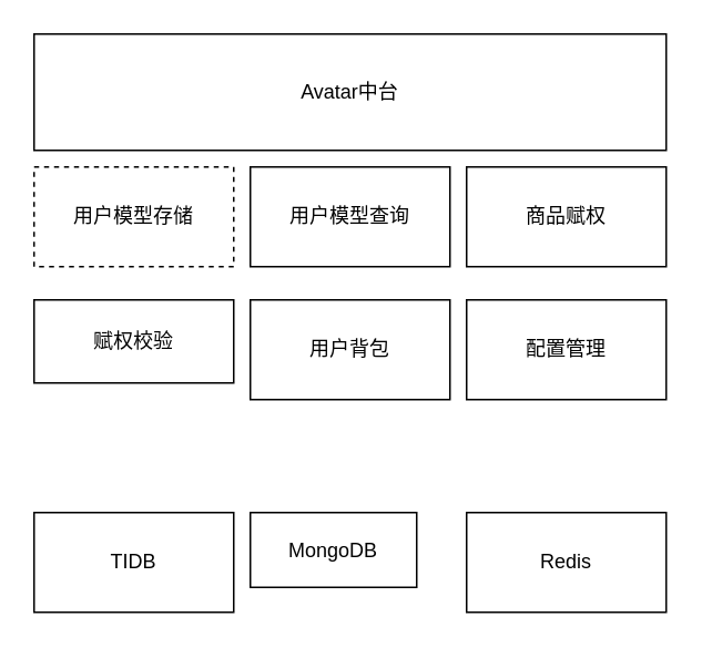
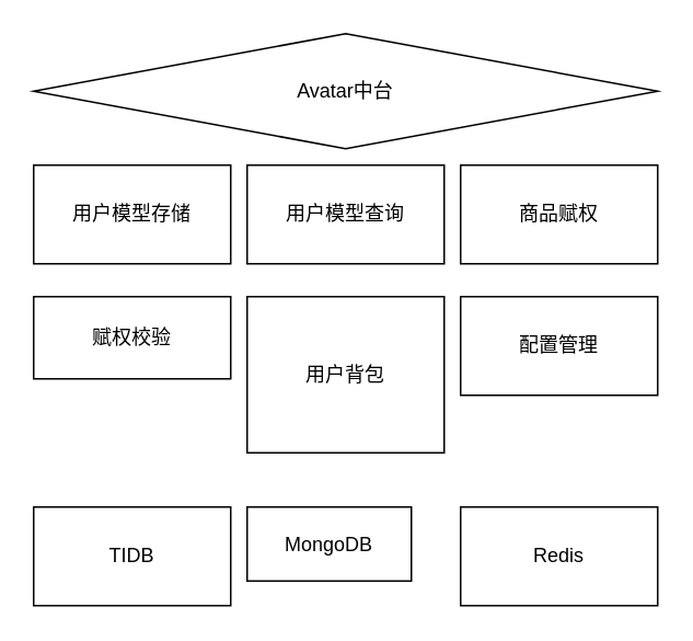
  <mxCell id="0" />
  <mxCell id="1" parent="0" />
- <mxCell id="2" value="Avatar中台" style="rounded=0;whiteSpace=wrap;html=1;" vertex="1" parent="1"><mxGeometry x="20" y="20" width="380" height="70" as="geometry" /></mxCell>
- <mxCell id="3" value="用户模型存储" style="rounded=0;whiteSpace=wrap;html=1;dashed=1;" vertex="1" parent="1"><mxGeometry x="20" y="100" width="120" height="60" as="geometry" /></mxCell>
+ <mxCell id="2" value="Avatar中台" style="rhombus;whiteSpace=wrap;html=1;" vertex="1" parent="1"><mxGeometry x="20" y="20" width="380" height="70" as="geometry" /></mxCell>
+ <mxCell id="3" value="用户模型存储" style="rounded=0;whiteSpace=wrap;html=1;" vertex="1" parent="1"><mxGeometry x="20" y="100" width="120" height="60" as="geometry" /></mxCell>
  <mxCell id="4" value="用户模型查询" style="rounded=0;whiteSpace=wrap;html=1;" vertex="1" parent="1"><mxGeometry x="150" y="100" width="120" height="60" as="geometry" /></mxCell>
  <mxCell id="5" value="商品赋权" style="rounded=0;whiteSpace=wrap;html=1;" vertex="1" parent="1"><mxGeometry x="280" y="100" width="120" height="60" as="geometry" /></mxCell>
  <mxCell id="6" value="配置管理" style="rounded=0;whiteSpace=wrap;html=1;" vertex="1" parent="1"><mxGeometry x="280" y="180" width="120" height="60" as="geometry" /></mxCell>
- <mxCell id="7" value="用户背包" style="rounded=0;whiteSpace=wrap;html=1;" vertex="1" parent="1"><mxGeometry x="150" y="180" width="120" height="60" as="geometry" /></mxCell>
+ <mxCell id="7" value="用户背包" style="rounded=0;whiteSpace=wrap;html=1;" vertex="1" parent="1"><mxGeometry x="150" y="180" width="120" height="95" as="geometry" /></mxCell>
  <mxCell id="8" value="赋权校验" style="rounded=0;whiteSpace=wrap;html=1;" vertex="1" parent="1"><mxGeometry x="20" y="180" width="120" height="50" as="geometry" /></mxCell>
  <mxCell id="9" value="TIDB" style="rounded=0;whiteSpace=wrap;html=1;" vertex="1" parent="1"><mxGeometry x="20" y="308" width="120" height="60" as="geometry" /></mxCell>
  <mxCell id="10" value="MongoDB" style="rounded=0;whiteSpace=wrap;html=1;" vertex="1" parent="1"><mxGeometry x="150" y="308" width="100" height="45" as="geometry" /></mxCell>
  <mxCell id="11" value="Redis" style="rounded=0;whiteSpace=wrap;html=1;" vertex="1" parent="1"><mxGeometry x="280" y="308" width="120" height="60" as="geometry" /></mxCell>
